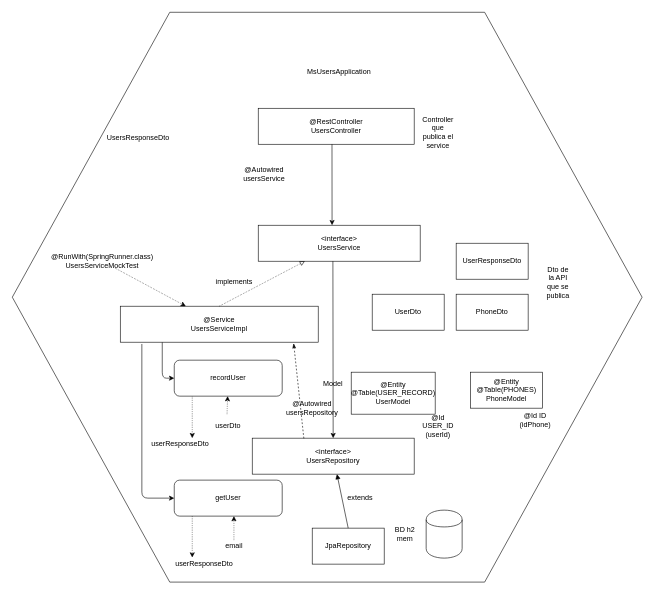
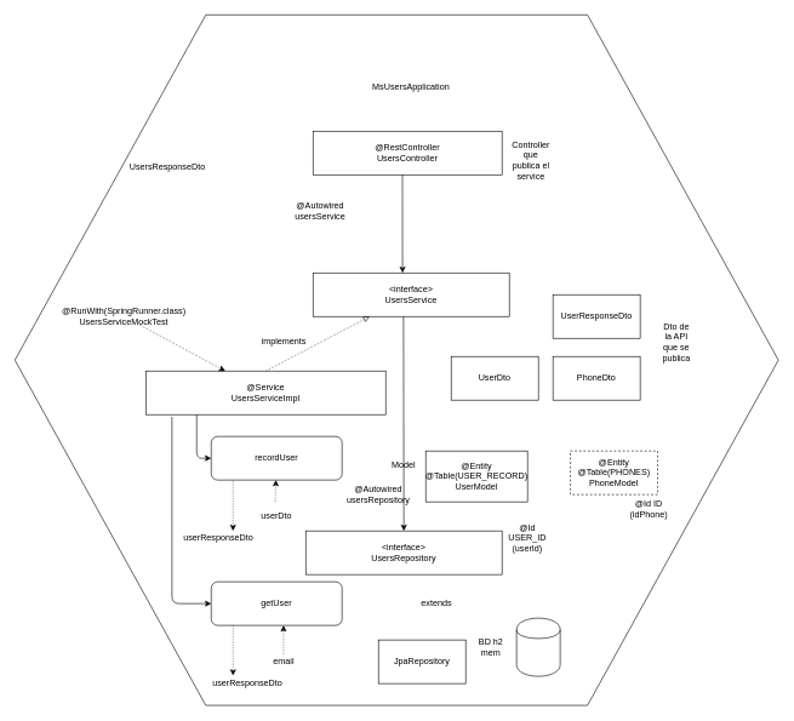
  <mxCell id="0" />
  <mxCell id="1" parent="0" />
  <mxCell id="2" value="" style="shape=hexagon;perimeter=hexagonPerimeter2;whiteSpace=wrap;html=1;" parent="1" vertex="1"><mxGeometry x="20" y="20" width="1050" height="950" as="geometry" /></mxCell>
  <mxCell id="3" value="@RestController&lt;br&gt;UsersController" style="rounded=0;whiteSpace=wrap;html=1;" parent="1" vertex="1"><mxGeometry x="430" y="180" width="260" height="60" as="geometry" /></mxCell>
  <mxCell id="4" value="UsersResponseDto" style="text;html=1;strokeColor=none;fillColor=none;align=center;verticalAlign=middle;whiteSpace=wrap;rounded=0;" parent="1" vertex="1"><mxGeometry x="210" y="220" width="40" height="20" as="geometry" /></mxCell>
  <mxCell id="5" value="recordUser" style="rounded=1;whiteSpace=wrap;html=1;" parent="1" vertex="1"><mxGeometry x="290" y="600" width="180" height="60" as="geometry" /></mxCell>
  <mxCell id="6" value="&amp;lt;interface&amp;gt;&lt;br&gt;UsersRepository" style="rounded=0;whiteSpace=wrap;html=1;" parent="1" vertex="1"><mxGeometry x="420" y="730" width="270" height="60" as="geometry" /></mxCell>
  <mxCell id="7" value="" style="endArrow=classic;html=1;entryX=0;entryY=0.5;entryDx=0;entryDy=0;" parent="1" edge="1"><mxGeometry width="50" height="50" relative="1" as="geometry"><mxPoint x="270" y="570" as="sourcePoint" /><mxPoint x="290" y="630" as="targetPoint" /><Array as="points"><mxPoint x="270" y="630" /></Array></mxGeometry></mxCell>
  <mxCell id="8" value="@Service&lt;br&gt;UsersServiceImpl" style="rounded=0;whiteSpace=wrap;html=1;" parent="1" vertex="1"><mxGeometry x="200" y="510" width="330" height="60" as="geometry" /></mxCell>
  <mxCell id="9" value="&amp;lt;interface&amp;gt;&lt;br&gt;UsersService" style="rounded=0;whiteSpace=wrap;html=1;" parent="1" vertex="1"><mxGeometry x="430" y="375" width="270" height="60" as="geometry" /></mxCell>
  <mxCell id="10" value="@Entity&lt;br&gt;@Table(USER_RECORD)&lt;br&gt;UserModel" style="rounded=0;whiteSpace=wrap;html=1;" parent="1" vertex="1"><mxGeometry x="585" y="620" width="140" height="70" as="geometry" /></mxCell>
  <mxCell id="11" value="" style="endArrow=classic;html=1;entryX=0.456;entryY=0;entryDx=0;entryDy=0;entryPerimeter=0;" parent="1" edge="1" target="9"><mxGeometry width="50" height="50" relative="1" as="geometry"><mxPoint x="553" y="240" as="sourcePoint" /><mxPoint x="560" y="370" as="targetPoint" /></mxGeometry></mxCell>
- <mxCell id="12" value="" style="endArrow=none;dashed=1;html=1;exitX=0.876;exitY=1.033;exitDx=0;exitDy=0;startArrow=classicThin;startFill=1;exitPerimeter=0;entryX=0.319;entryY=0.017;entryDx=0;entryDy=0;entryPerimeter=0;" parent="1" source="8" target="6" edge="1"><mxGeometry width="50" height="50" relative="1" as="geometry"><mxPoint x="580" y="460" as="sourcePoint" /><mxPoint x="630" y="410" as="targetPoint" /></mxGeometry></mxCell>
  <mxCell id="13" value="@Autowired usersRepository" style="text;html=1;strokeColor=none;fillColor=none;align=center;verticalAlign=middle;whiteSpace=wrap;rounded=0;" parent="1" vertex="1"><mxGeometry x="500" y="670" width="40" height="20" as="geometry" /></mxCell>
  <mxCell id="14" value="UserDto" style="rounded=0;whiteSpace=wrap;html=1;" parent="1" vertex="1"><mxGeometry x="620" y="490" width="120" height="60" as="geometry" /></mxCell>
  <mxCell id="15" value="PhoneDto" style="rounded=0;whiteSpace=wrap;html=1;" parent="1" vertex="1"><mxGeometry x="760" y="490" width="120" height="60" as="geometry" /></mxCell>
  <mxCell id="16" value="@Autowired&lt;br&gt;usersService" style="text;html=1;strokeColor=none;fillColor=none;align=center;verticalAlign=middle;whiteSpace=wrap;rounded=0;" parent="1" vertex="1"><mxGeometry x="420" y="280" width="40" height="20" as="geometry" /></mxCell>
  <mxCell id="17" value="" style="endArrow=block;html=1;exitX=0.5;exitY=0;exitDx=0;exitDy=0;dashed=1;dashPattern=1 2;endFill=0;" parent="1" source="8" target="9" edge="1"><mxGeometry width="50" height="50" relative="1" as="geometry"><mxPoint x="580" y="460" as="sourcePoint" /><mxPoint x="630" y="410" as="targetPoint" /></mxGeometry></mxCell>
  <mxCell id="18" value="implements" style="text;html=1;strokeColor=none;fillColor=none;align=center;verticalAlign=middle;whiteSpace=wrap;rounded=0;" parent="1" vertex="1"><mxGeometry y="460" width="40" height="20" as="geometry" x="370" /></mxCell>
  <mxCell id="19" value="MsUsersApplication" style="text;html=1;strokeColor=none;fillColor=none;align=center;verticalAlign=middle;whiteSpace=wrap;rounded=0;" parent="1" vertex="1"><mxGeometry x="545" y="110" width="40" height="20" as="geometry" /></mxCell>
- <mxCell id="20" value="@Entity&lt;br&gt;@Table(PHONES)&lt;br&gt;PhoneModel" style="rounded=0;whiteSpace=wrap;html=1;" parent="1" vertex="1"><mxGeometry x="784" y="620" width="120" height="60" as="geometry" /></mxCell>
+ <mxCell id="20" value="@Entity&lt;br&gt;@Table(PHONES)&lt;br&gt;PhoneModel" style="rounded=0;whiteSpace=wrap;html=1;dashed=1;" parent="1" vertex="1"><mxGeometry x="784" y="620" width="120" height="60" as="geometry" /></mxCell>
  <mxCell id="21" value="UserResponseDto" style="rounded=0;whiteSpace=wrap;html=1;" parent="1" vertex="1"><mxGeometry x="760" y="405" width="120" height="60" as="geometry" /></mxCell>
  <mxCell id="22" value="userDto" style="text;html=1;strokeColor=none;fillColor=none;align=center;verticalAlign=middle;whiteSpace=wrap;rounded=0;" parent="1" vertex="1"><mxGeometry x="360" y="700" width="40" height="20" as="geometry" /></mxCell>
  <mxCell id="23" value="" style="endArrow=classic;html=1;dashed=1;dashPattern=1 2;" parent="1" target="5" edge="1"><mxGeometry width="50" height="50" relative="1" as="geometry"><mxPoint x="378" y="690" as="sourcePoint" /><mxPoint x="630" y="600" as="targetPoint" /></mxGeometry></mxCell>
  <mxCell id="24" value="userResponseDto" style="text;html=1;strokeColor=none;fillColor=none;align=center;verticalAlign=middle;whiteSpace=wrap;rounded=0;" parent="1" vertex="1"><mxGeometry x="280" y="730" width="40" height="20" as="geometry" /></mxCell>
  <mxCell id="25" value="" style="endArrow=classic;html=1;dashed=1;dashPattern=1 2;entryX=1;entryY=0;entryDx=0;entryDy=0;" parent="1" target="24" edge="1"><mxGeometry width="50" height="50" relative="1" as="geometry"><mxPoint x="320" y="661" as="sourcePoint" /><mxPoint x="388.125" y="670" as="targetPoint" /></mxGeometry></mxCell>
  <mxCell id="26" value="BD h2 mem" style="text;html=1;strokeColor=none;fillColor=none;align=center;verticalAlign=middle;whiteSpace=wrap;rounded=0;" parent="1" vertex="1"><mxGeometry x="655" y="880" width="40" height="20" as="geometry" /></mxCell>
  <mxCell id="27" value="@RunWith(SpringRunner.class)&lt;br&gt;UsersServiceMockTest" style="text;html=1;strokeColor=none;fillColor=none;align=center;verticalAlign=middle;whiteSpace=wrap;rounded=0;" parent="1" vertex="1"><mxGeometry x="150" y="425" width="40" height="20" as="geometry" /></mxCell>
  <mxCell id="28" value="" style="endArrow=classic;html=1;dashed=1;dashPattern=1 2;" parent="1" source="27" target="8" edge="1"><mxGeometry width="50" height="50" relative="1" as="geometry"><mxPoint x="375" y="520" as="sourcePoint" /><mxPoint x="517.857" y="445" as="targetPoint" /></mxGeometry></mxCell>
  <mxCell id="29" value="getUser" style="rounded=1;whiteSpace=wrap;html=1;" parent="1" vertex="1"><mxGeometry x="290" y="800" width="180" height="60" as="geometry" /></mxCell>
  <mxCell id="30" value="" style="endArrow=classic;html=1;entryX=0;entryY=0.5;entryDx=0;entryDy=0;exitX=0.109;exitY=1.05;exitDx=0;exitDy=0;exitPerimeter=0;" parent="1" source="8" target="29" edge="1"><mxGeometry width="50" height="50" relative="1" as="geometry"><mxPoint x="280" y="580" as="sourcePoint" /><mxPoint x="300" y="640" as="targetPoint" /><Array as="points"><mxPoint x="236" y="830" /></Array></mxGeometry></mxCell>
  <mxCell id="31" value="email" style="text;html=1;strokeColor=none;fillColor=none;align=center;verticalAlign=middle;whiteSpace=wrap;rounded=0;" parent="1" vertex="1"><mxGeometry y="900" width="40" height="20" as="geometry" x="370" /></mxCell>
  <mxCell id="32" value="" style="endArrow=classic;html=1;dashed=1;dashPattern=1 2;" parent="1" edge="1"><mxGeometry width="50" height="50" relative="1" as="geometry"><mxPoint x="389.5" y="900" as="sourcePoint" /><mxPoint x="389.5" y="860" as="targetPoint" /></mxGeometry></mxCell>
  <mxCell id="33" value="" style="endArrow=classic;html=1;dashed=1;dashPattern=1 2;entryX=1;entryY=0;entryDx=0;entryDy=0;" parent="1" edge="1"><mxGeometry width="50" height="50" relative="1" as="geometry"><mxPoint x="320" y="860" as="sourcePoint" /><mxPoint x="320" y="929" as="targetPoint" /></mxGeometry></mxCell>
  <mxCell id="34" value="userResponseDto" style="text;html=1;strokeColor=none;fillColor=none;align=center;verticalAlign=middle;whiteSpace=wrap;rounded=0;" parent="1" vertex="1"><mxGeometry x="320" y="930" width="40" height="20" as="geometry" /></mxCell>
  <mxCell id="35" value="Dto de la API que se publica" style="text;html=1;strokeColor=none;fillColor=none;align=center;verticalAlign=middle;whiteSpace=wrap;rounded=0;" parent="1" vertex="1"><mxGeometry x="910" y="460" width="40" height="20" as="geometry" /></mxCell>
  <mxCell id="36" value="Controller que publica el service" style="text;html=1;strokeColor=none;fillColor=none;align=center;verticalAlign=middle;whiteSpace=wrap;rounded=0;" parent="1" vertex="1"><mxGeometry x="710" y="210" width="40" height="20" as="geometry" /></mxCell>
  <mxCell id="37" value="@Id ID (idPhone)" style="text;html=1;strokeColor=none;fillColor=none;align=center;verticalAlign=middle;whiteSpace=wrap;rounded=0;" parent="1" vertex="1"><mxGeometry x="864" y="690" width="56" height="20" as="geometry" /></mxCell>
- <mxCell id="38" value="@Id USER_ID&lt;br&gt;(userId)" style="text;html=1;strokeColor=none;fillColor=none;align=center;verticalAlign=middle;whiteSpace=wrap;rounded=0;" parent="1" vertex="1"><mxGeometry x="710" y="700" width="40" height="20" as="geometry" /></mxCell>
+ <mxCell id="38" value="@Id USER_ID&lt;br&gt;(userId)" style="text;html=1;strokeColor=none;fillColor=none;align=center;verticalAlign=middle;whiteSpace=wrap;rounded=0;" parent="1" vertex="1"><mxGeometry x="705" y="730" width="40" height="20" as="geometry" /></mxCell>
  <mxCell id="39" value="" style="shape=cylinder;whiteSpace=wrap;html=1;boundedLbl=1;backgroundOutline=1;" parent="1" vertex="1"><mxGeometry x="710" y="850" width="60" height="80" as="geometry" /></mxCell>
  <mxCell id="40" value="JpaRepository" style="rounded=0;whiteSpace=wrap;html=1;" parent="1" vertex="1"><mxGeometry x="520" y="880" width="120" height="60" as="geometry" /></mxCell>
- <mxCell id="41" value="" style="endArrow=none;html=1;startArrow=block;startFill=1;entryX=0.5;entryY=0;entryDx=0;entryDy=0;" parent="1" source="6" target="40" edge="1"><mxGeometry width="50" height="50" relative="1" as="geometry"><mxPoint x="499.08" y="581.98" as="sourcePoint" /><mxPoint x="554.482" y="740" as="targetPoint" /></mxGeometry></mxCell>
  <mxCell id="42" value="extends" style="text;html=1;strokeColor=none;fillColor=none;align=center;verticalAlign=middle;whiteSpace=wrap;rounded=0;" parent="1" vertex="1"><mxGeometry x="580" y="820" width="40" height="20" as="geometry" /></mxCell>
  <mxCell id="43" value="Model" style="text;html=1;strokeColor=none;fillColor=none;align=center;verticalAlign=middle;whiteSpace=wrap;rounded=0;" vertex="1" parent="1"><mxGeometry x="535" y="630" width="40" height="20" as="geometry" /></mxCell>
  <mxCell id="44" value="" style="endArrow=classic;html=1;exitX=0.5;exitY=1;exitDx=0;exitDy=0;" edge="1" parent="1" target="6"><mxGeometry width="50" height="50" relative="1" as="geometry"><mxPoint x="554.5" y="435" as="sourcePoint" /><mxPoint x="554.5" y="565" as="targetPoint" /></mxGeometry></mxCell>
